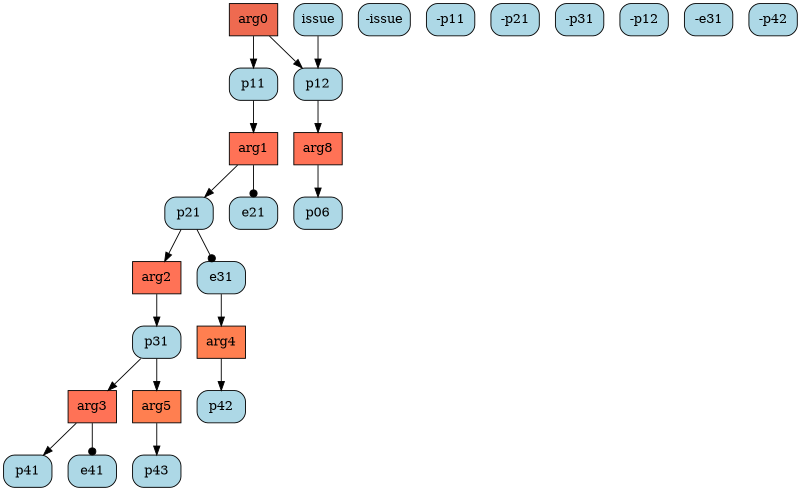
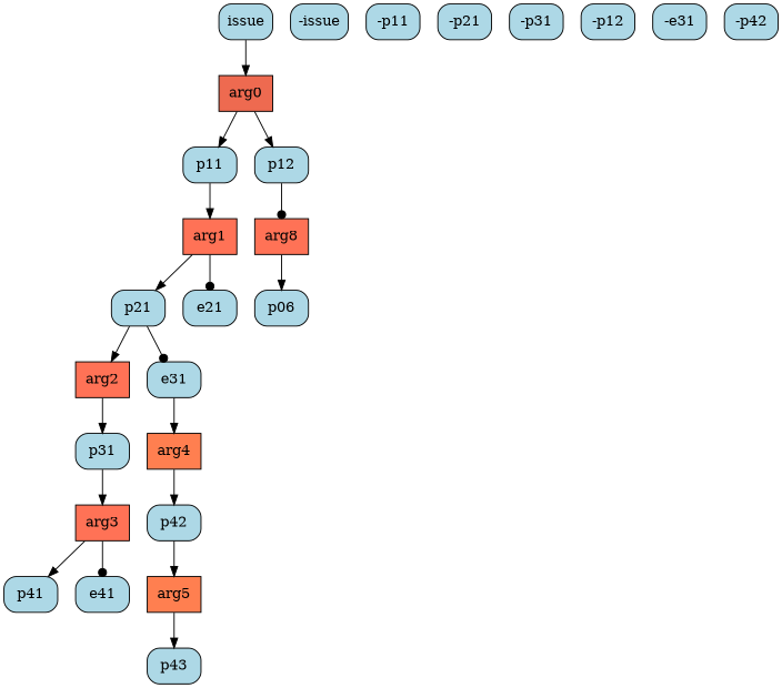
  digraph {
    node [color=black fillcolor=lightblue fixedsize=false shape=box style="rounded,filled"]
    arg0 [fillcolor=coral2 style=filled]
    p11
    p12
    arg1 [fillcolor=coral1 style=filled]
    arg8 [fillcolor=coral1 style=filled]
    issue
    "-issue"
    p21
    e21
    p06
    arg2 [fillcolor=coral1 style=filled]
    e31
    "-p11"
    p31
    arg3 [fillcolor=coral1 style=filled]
    arg4 [fillcolor=coral style=filled]
    "-p21"
    p41
    e41
    p42
    "-p31"
    "-p12"
    arg5 [fillcolor=coral style=filled]
    "-e31"
    p43
    "-p42"
    arg0 -> p11
    arg0 -> p12
    p11 -> arg1
-   p12 -> arg8
+   p12 -> arg8 [arrowhead=dot]
    arg1 -> p21
    arg1 -> e21 [arrowhead=dot]
    arg8 -> p06
-   issue -> p12
+   issue -> arg0
    p21 -> arg2
    p21 -> e31 [arrowhead=dot]
    arg2 -> p31
    e31 -> arg4
    p31 -> arg3
    arg3 -> p41
    arg3 -> e41 [arrowhead=dot]
    arg4 -> p42
-   p31 -> arg5
+   p42 -> arg5
    arg5 -> p43
  }
